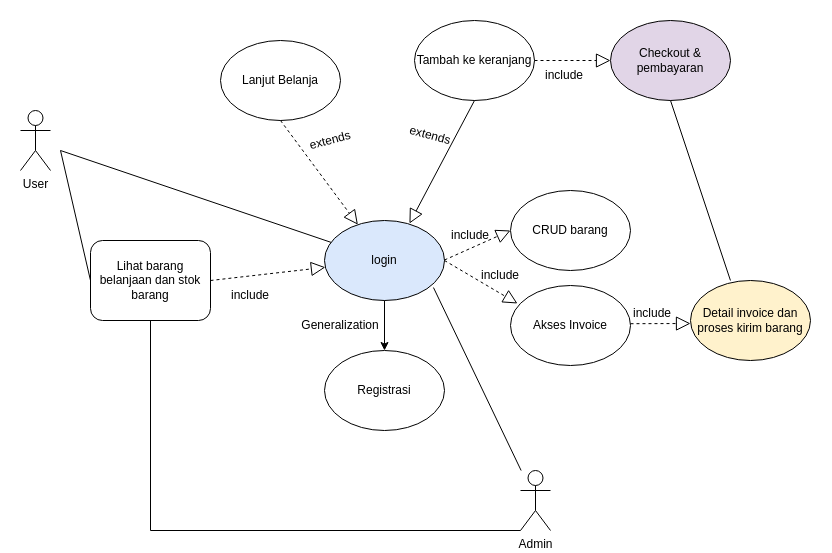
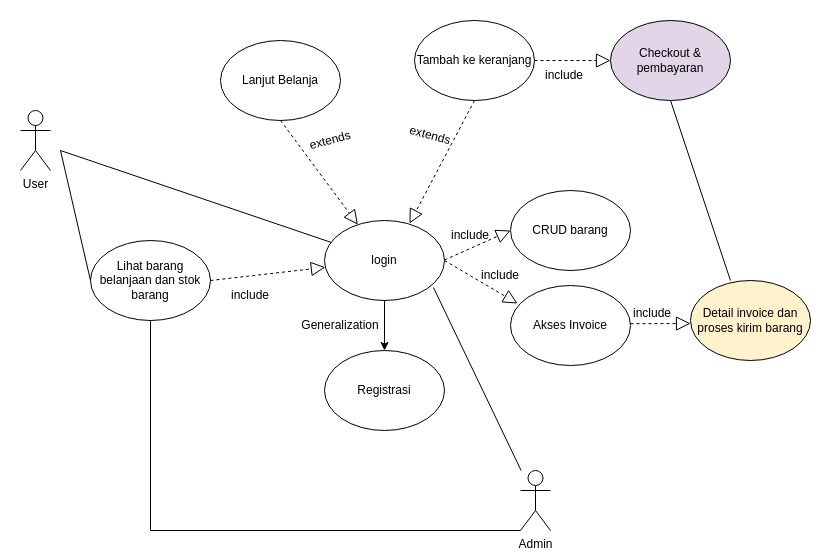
  <mxCell id="0" />
  <mxCell id="1" parent="0" />
  <mxCell id="2" value="User" style="shape=umlActor;verticalLabelPosition=bottom;verticalAlign=top;html=1;outlineConnect=0;" vertex="1" parent="1"><mxGeometry x="20" y="110" width="30" height="60" as="geometry" /></mxCell>
- <mxCell id="3" value="Lihat barang belanjaan dan stok barang" style="whiteSpace=wrap;html=1;rounded=1;" vertex="1" parent="1"><mxGeometry x="90" y="240" width="120" height="80" as="geometry" /></mxCell>
+ <mxCell id="3" value="Lihat barang belanjaan dan stok barang" style="ellipse;whiteSpace=wrap;html=1;" vertex="1" parent="1"><mxGeometry x="90" y="240" width="120" height="80" as="geometry" /></mxCell>
  <mxCell id="4" value="Admin" style="shape=umlActor;verticalLabelPosition=bottom;verticalAlign=top;html=1;outlineConnect=0;" vertex="1" parent="1"><mxGeometry x="520" y="470" width="30" height="60" as="geometry" /></mxCell>
  <mxCell id="5" value="" style="endArrow=none;html=1;rounded=0;entryX=0;entryY=0.5;entryDx=0;entryDy=0;" edge="1" parent="1" target="3"><mxGeometry width="50" height="50" relative="1" as="geometry"><mxPoint x="60" y="150" as="sourcePoint" /><mxPoint x="210" y="149.5" as="targetPoint" /></mxGeometry></mxCell>
  <mxCell id="6" value="Tambah ke keranjang" style="ellipse;whiteSpace=wrap;html=1;" vertex="1" parent="1"><mxGeometry x="414" y="20" width="120" height="80" as="geometry" /></mxCell>
- <mxCell id="7" value="login" style="ellipse;whiteSpace=wrap;html=1;fillColor=#dae8fc;" vertex="1" parent="1"><mxGeometry x="324" y="220" width="120" height="80" as="geometry" /></mxCell>
+ <mxCell id="7" value="login" style="ellipse;whiteSpace=wrap;html=1;" vertex="1" parent="1"><mxGeometry x="324" y="220" width="120" height="80" as="geometry" /></mxCell>
  <mxCell id="8" value="" style="endArrow=none;html=1;rounded=0;" edge="1" parent="1" target="7"><mxGeometry width="50" height="50" relative="1" as="geometry"><mxPoint x="60" y="150" as="sourcePoint" /><mxPoint x="240" y="270" as="targetPoint" /></mxGeometry></mxCell>
  <mxCell id="9" value="Checkout &amp;amp; pembayaran" style="ellipse;whiteSpace=wrap;html=1;fillColor=#e1d5e7;" vertex="1" parent="1"><mxGeometry x="610" y="20" width="120" height="80" as="geometry" /></mxCell>
  <mxCell id="10" value="include" style="text;html=1;strokeColor=none;fillColor=none;align=center;verticalAlign=middle;whiteSpace=wrap;rounded=0;rotation=0;" vertex="1" parent="1"><mxGeometry x="220" y="280" width="60" height="30" as="geometry" /></mxCell>
  <mxCell id="11" value="extends" style="text;html=1;strokeColor=none;fillColor=none;align=center;verticalAlign=middle;whiteSpace=wrap;rounded=0;rotation=15;" vertex="1" parent="1"><mxGeometry x="400" y="120" width="60" height="30" as="geometry" /></mxCell>
  <mxCell id="12" value="" style="endArrow=block;dashed=1;endFill=0;endSize=12;html=1;rounded=0;exitX=1;exitY=0.5;exitDx=0;exitDy=0;" edge="1" parent="1" source="3" target="7"><mxGeometry width="160" relative="1" as="geometry"><mxPoint x="310" y="260" as="sourcePoint" /><mxPoint x="470" y="260" as="targetPoint" /></mxGeometry></mxCell>
- <mxCell id="13" value="" style="endArrow=block;dashed=0;endFill=0;endSize=12;html=1;rounded=0;entryX=0.708;entryY=0.038;entryDx=0;entryDy=0;exitX=0.5;exitY=1;exitDx=0;exitDy=0;entryPerimeter=0;" edge="1" parent="1" source="6" target="7"><mxGeometry width="160" relative="1" as="geometry"><mxPoint x="410" y="180" as="sourcePoint" /><mxPoint x="251.96" y="200" as="targetPoint" /></mxGeometry></mxCell>
+ <mxCell id="13" value="" style="endArrow=block;dashed=1;endFill=0;endSize=12;html=1;rounded=0;entryX=0.708;entryY=0.038;entryDx=0;entryDy=0;exitX=0.5;exitY=1;exitDx=0;exitDy=0;entryPerimeter=0;" edge="1" parent="1" source="6" target="7"><mxGeometry width="160" relative="1" as="geometry"><mxPoint x="410" y="180" as="sourcePoint" /><mxPoint x="251.96" y="200" as="targetPoint" /></mxGeometry></mxCell>
  <mxCell id="14" value="Lanjut Belanja" style="ellipse;whiteSpace=wrap;html=1;" vertex="1" parent="1"><mxGeometry x="220" y="40" width="120" height="80" as="geometry" /></mxCell>
  <mxCell id="15" value="" style="endArrow=block;dashed=1;endFill=0;endSize=12;html=1;rounded=0;exitX=0.5;exitY=1;exitDx=0;exitDy=0;" edge="1" parent="1" source="14" target="7"><mxGeometry width="160" relative="1" as="geometry"><mxPoint x="420" y="110" as="sourcePoint" /><mxPoint x="320" y="80" as="targetPoint" /></mxGeometry></mxCell>
  <mxCell id="16" value="extends" style="text;html=1;strokeColor=none;fillColor=none;align=center;verticalAlign=middle;whiteSpace=wrap;rounded=0;rotation=-15;" vertex="1" parent="1"><mxGeometry x="300" y="125" width="60" height="30" as="geometry" /></mxCell>
  <mxCell id="17" value="" style="endArrow=block;dashed=1;endFill=0;endSize=12;html=1;rounded=0;exitX=1;exitY=0.5;exitDx=0;exitDy=0;" edge="1" parent="1" source="6" target="9"><mxGeometry width="160" relative="1" as="geometry"><mxPoint x="560" y="220" as="sourcePoint" /><mxPoint x="561.96" y="170" as="targetPoint" /></mxGeometry></mxCell>
  <mxCell id="18" value="include" style="text;html=1;strokeColor=none;fillColor=none;align=center;verticalAlign=middle;whiteSpace=wrap;rounded=0;rotation=0;" vertex="1" parent="1"><mxGeometry x="534" y="60" width="60" height="30" as="geometry" /></mxCell>
  <mxCell id="19" value="" style="endArrow=classic;html=1;rounded=0;exitX=0.5;exitY=1;exitDx=0;exitDy=0;" edge="1" parent="1" source="7"><mxGeometry width="50" height="50" relative="1" as="geometry"><mxPoint x="370" y="280" as="sourcePoint" /><mxPoint x="384" y="350" as="targetPoint" /></mxGeometry></mxCell>
  <mxCell id="20" value="Registrasi" style="ellipse;whiteSpace=wrap;html=1;" vertex="1" parent="1"><mxGeometry x="324" y="350" width="120" height="80" as="geometry" /></mxCell>
  <mxCell id="21" value="Generalization" style="text;html=1;strokeColor=none;fillColor=none;align=center;verticalAlign=middle;whiteSpace=wrap;rounded=0;rotation=0;" vertex="1" parent="1"><mxGeometry x="310" y="310" width="60" height="30" as="geometry" /></mxCell>
  <mxCell id="22" value="" style="endArrow=none;html=1;rounded=0;entryX=0;entryY=1;entryDx=0;entryDy=0;entryPerimeter=0;exitX=0.5;exitY=1;exitDx=0;exitDy=0;" edge="1" parent="1" source="3" target="4"><mxGeometry width="50" height="50" relative="1" as="geometry"><mxPoint x="100" y="540" as="sourcePoint" /><mxPoint x="630" y="560" as="targetPoint" /><Array as="points"><mxPoint x="150" y="530" /></Array></mxGeometry></mxCell>
  <mxCell id="23" value="" style="endArrow=none;html=1;rounded=0;exitX=0.908;exitY=0.838;exitDx=0;exitDy=0;exitPerimeter=0;" edge="1" parent="1" source="7" target="4"><mxGeometry width="50" height="50" relative="1" as="geometry"><mxPoint x="440" y="390" as="sourcePoint" /><mxPoint x="710.534" y="481.848" as="targetPoint" /></mxGeometry></mxCell>
  <mxCell id="24" value="" style="endArrow=block;dashed=1;endFill=0;endSize=12;html=1;rounded=0;exitX=1;exitY=0.5;exitDx=0;exitDy=0;entryX=0;entryY=0.5;entryDx=0;entryDy=0;" edge="1" parent="1" target="26"><mxGeometry width="160" relative="1" as="geometry"><mxPoint x="444" y="259.5" as="sourcePoint" /><mxPoint x="520" y="259.5" as="targetPoint" /></mxGeometry></mxCell>
  <mxCell id="25" value="include" style="text;html=1;strokeColor=none;fillColor=none;align=center;verticalAlign=middle;whiteSpace=wrap;rounded=0;rotation=0;" vertex="1" parent="1"><mxGeometry x="440" y="220" width="60" height="30" as="geometry" /></mxCell>
  <mxCell id="26" value="CRUD barang" style="ellipse;whiteSpace=wrap;html=1;" vertex="1" parent="1"><mxGeometry x="510" y="190" width="120" height="80" as="geometry" /></mxCell>
  <mxCell id="27" value="" style="endArrow=block;dashed=1;endFill=0;endSize=12;html=1;rounded=0;exitX=1;exitY=0.5;exitDx=0;exitDy=0;entryX=0.058;entryY=0.225;entryDx=0;entryDy=0;entryPerimeter=0;" edge="1" parent="1" source="7" target="28"><mxGeometry width="160" relative="1" as="geometry"><mxPoint x="454" y="269.5" as="sourcePoint" /><mxPoint x="520" y="300" as="targetPoint" /></mxGeometry></mxCell>
  <mxCell id="28" value="Akses Invoice" style="ellipse;whiteSpace=wrap;html=1;" vertex="1" parent="1"><mxGeometry x="510" y="285" width="120" height="80" as="geometry" /></mxCell>
  <mxCell id="29" value="include" style="text;html=1;strokeColor=none;fillColor=none;align=center;verticalAlign=middle;whiteSpace=wrap;rounded=0;rotation=0;" vertex="1" parent="1"><mxGeometry x="470" y="260" width="60" height="30" as="geometry" /></mxCell>
  <mxCell id="30" value="" style="endArrow=block;dashed=1;endFill=0;endSize=12;html=1;rounded=0;exitX=1;exitY=0.5;exitDx=0;exitDy=0;" edge="1" parent="1"><mxGeometry width="160" relative="1" as="geometry"><mxPoint x="630" y="323.2" as="sourcePoint" /><mxPoint x="690" y="323" as="targetPoint" /></mxGeometry></mxCell>
  <mxCell id="31" value="include" style="text;html=1;strokeColor=none;fillColor=none;align=center;verticalAlign=middle;whiteSpace=wrap;rounded=0;rotation=0;" vertex="1" parent="1"><mxGeometry x="622" y="298" width="60" height="30" as="geometry" /></mxCell>
  <mxCell id="32" value="Detail invoice dan proses kirim barang" style="ellipse;whiteSpace=wrap;html=1;fillColor=#fff2cc;" vertex="1" parent="1"><mxGeometry x="690" y="280" width="120" height="80" as="geometry" /></mxCell>
  <mxCell id="33" value="" style="endArrow=none;html=1;rounded=0;entryX=0.333;entryY=0;entryDx=0;entryDy=0;entryPerimeter=0;exitX=0.5;exitY=1;exitDx=0;exitDy=0;" edge="1" parent="1" source="9" target="32"><mxGeometry width="50" height="50" relative="1" as="geometry"><mxPoint x="539.47" y="120" as="sourcePoint" /><mxPoint x="810.004" y="211.848" as="targetPoint" /></mxGeometry></mxCell>
